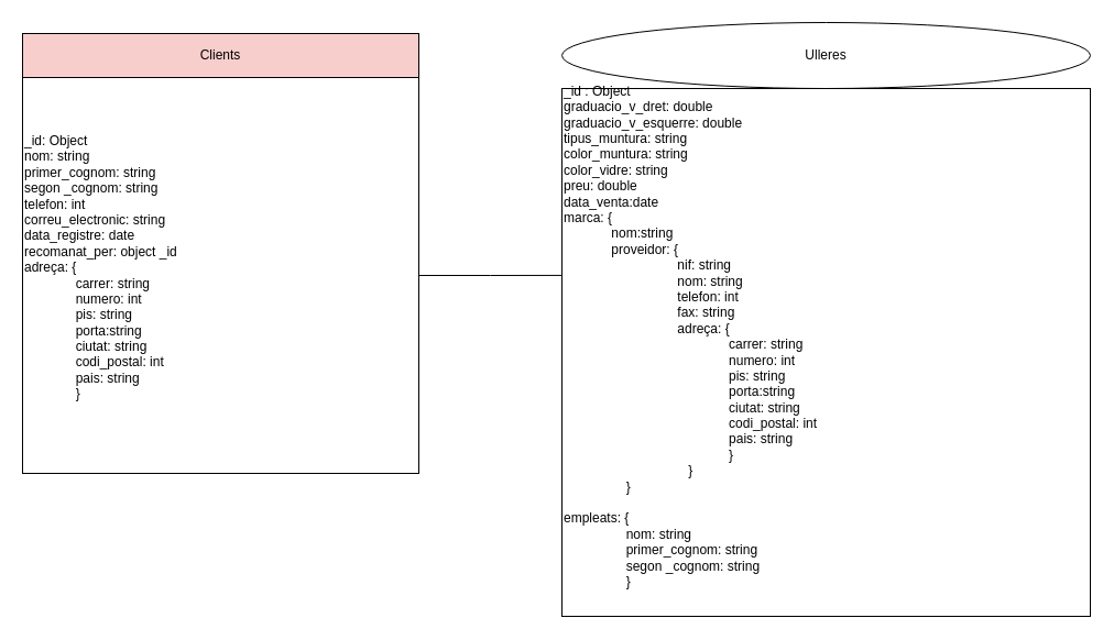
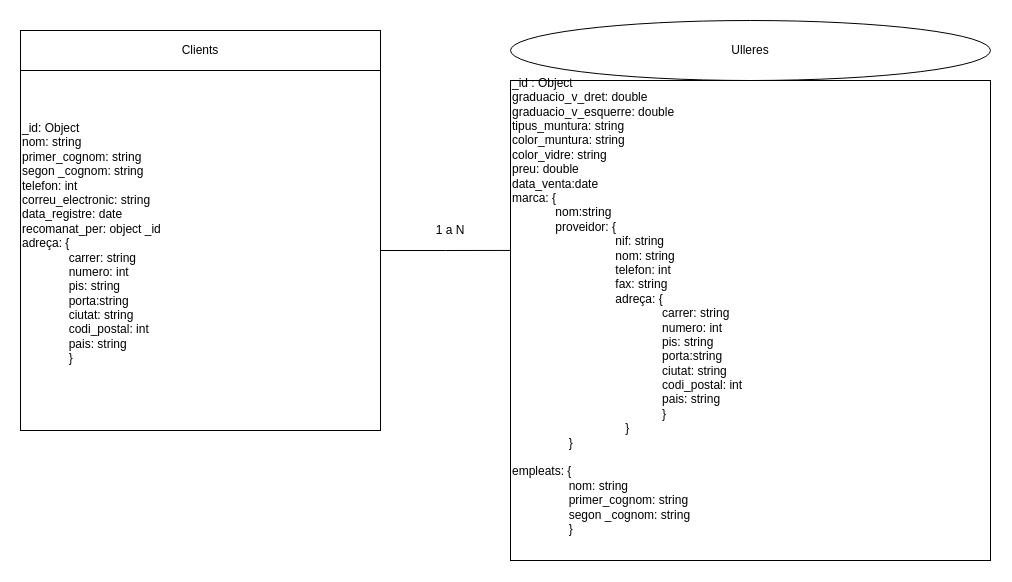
  <mxCell id="0" />
  <mxCell id="1" parent="0" />
- <mxCell id="2" value="Clients" style="rounded=0;whiteSpace=wrap;html=1;fillColor=#f8cecc;" vertex="1" parent="1"><mxGeometry x="20" y="30" width="360" height="40" as="geometry" /></mxCell>
+ <mxCell id="2" value="Clients" style="rounded=0;whiteSpace=wrap;html=1;" vertex="1" parent="1"><mxGeometry x="20" y="30" width="360" height="40" as="geometry" /></mxCell>
  <mxCell id="3" value="Ulleres" style="ellipse;whiteSpace=wrap;html=1;" vertex="1" parent="1"><mxGeometry x="510" y="20" width="480" height="60" as="geometry" /></mxCell>
  <mxCell id="4" style="edgeStyle=orthogonalEdgeStyle;rounded=0;orthogonalLoop=1;jettySize=auto;html=1;entryX=0.021;entryY=0.354;entryDx=0;entryDy=0;entryPerimeter=0;" edge="1" parent="1" source="5" target="6"><mxGeometry relative="1" as="geometry" /></mxCell>
  <mxCell id="5" value="_id: Object&lt;br&gt;nom: string&lt;br&gt;primer_cognom: string&lt;br&gt;segon _cognom: string&lt;br&gt;telefon: int&lt;br&gt;correu_electronic: string&lt;br&gt;data_registre: date&lt;br&gt;recomanat_per: object _id&lt;br&gt;adreça: {&lt;br&gt;&amp;nbsp; &amp;nbsp; &amp;nbsp; &amp;nbsp; &amp;nbsp; &amp;nbsp; &amp;nbsp; carrer: string&lt;br&gt;&amp;nbsp; &amp;nbsp; &amp;nbsp; &amp;nbsp; &amp;nbsp; &amp;nbsp; &amp;nbsp; numero: int&lt;br&gt;&amp;nbsp; &amp;nbsp; &amp;nbsp; &amp;nbsp; &amp;nbsp; &amp;nbsp; &amp;nbsp; pis: string&lt;br&gt;&amp;nbsp; &amp;nbsp; &amp;nbsp; &amp;nbsp; &amp;nbsp; &amp;nbsp; &amp;nbsp; porta:string&lt;br&gt;&amp;nbsp; &amp;nbsp; &amp;nbsp; &amp;nbsp; &amp;nbsp; &amp;nbsp; &amp;nbsp; ciutat: string&lt;br&gt;&amp;nbsp; &amp;nbsp; &amp;nbsp; &amp;nbsp; &amp;nbsp; &amp;nbsp; &amp;nbsp; codi_postal: int&lt;br&gt;&amp;nbsp; &amp;nbsp; &amp;nbsp; &amp;nbsp; &amp;nbsp; &amp;nbsp; &amp;nbsp; pais: string&lt;br&gt;&amp;nbsp; &amp;nbsp; &amp;nbsp; &amp;nbsp; &amp;nbsp; &amp;nbsp; &amp;nbsp; }&lt;br&gt;&amp;nbsp; &amp;nbsp; &amp;nbsp; &amp;nbsp; &amp;nbsp; &amp;nbsp; &amp;nbsp;" style="whiteSpace=wrap;html=1;aspect=fixed;align=left;" vertex="1" parent="1"><mxGeometry x="20" y="70" width="360" height="360" as="geometry" /></mxCell>
  <mxCell id="6" value="_id : Object&lt;br&gt;graduacio_v_dret: double&lt;br&gt;graduacio_v_esquerre: double&lt;br&gt;tipus_muntura: string&lt;br&gt;color_muntura: string&lt;br&gt;color_vidre: string&lt;br&gt;preu: double&lt;br&gt;data_venta:date&lt;br&gt;marca: {&lt;br&gt;&amp;nbsp; &amp;nbsp; &amp;nbsp; &amp;nbsp; &amp;nbsp; &amp;nbsp; &amp;nbsp;nom:string&lt;br&gt;&amp;nbsp; &amp;nbsp; &amp;nbsp; &amp;nbsp; &amp;nbsp; &amp;nbsp; &amp;nbsp;proveidor: {&lt;br&gt;&amp;nbsp; &amp;nbsp; &amp;nbsp; &amp;nbsp; &amp;nbsp; &amp;nbsp; &amp;nbsp; &amp;nbsp; &amp;nbsp; &amp;nbsp; &amp;nbsp; &amp;nbsp; &amp;nbsp; &amp;nbsp; &amp;nbsp; &amp;nbsp;nif: string&lt;br&gt;&amp;nbsp; &amp;nbsp; &amp;nbsp; &amp;nbsp; &amp;nbsp; &amp;nbsp; &amp;nbsp; &amp;nbsp; &amp;nbsp; &amp;nbsp; &amp;nbsp; &amp;nbsp; &amp;nbsp; &amp;nbsp; &amp;nbsp; &amp;nbsp;nom: string&lt;br&gt;&amp;nbsp; &amp;nbsp; &amp;nbsp; &amp;nbsp; &amp;nbsp; &amp;nbsp; &amp;nbsp; &amp;nbsp; &amp;nbsp; &amp;nbsp; &amp;nbsp; &amp;nbsp; &amp;nbsp; &amp;nbsp; &amp;nbsp; &amp;nbsp;telefon: int&lt;br&gt;&amp;nbsp; &amp;nbsp; &amp;nbsp; &amp;nbsp; &amp;nbsp; &amp;nbsp; &amp;nbsp; &amp;nbsp; &amp;nbsp; &amp;nbsp; &amp;nbsp; &amp;nbsp; &amp;nbsp; &amp;nbsp; &amp;nbsp; &amp;nbsp;fax: string&lt;br&gt;&amp;nbsp; &amp;nbsp; &amp;nbsp; &amp;nbsp; &amp;nbsp; &amp;nbsp; &amp;nbsp; &amp;nbsp; &amp;nbsp; &amp;nbsp; &amp;nbsp; &amp;nbsp; &amp;nbsp; &amp;nbsp; &amp;nbsp; &amp;nbsp;adreça: {&lt;br&gt;&amp;nbsp; &amp;nbsp; &amp;nbsp; &amp;nbsp; &amp;nbsp; &amp;nbsp; &amp;nbsp; &amp;nbsp; &amp;nbsp; &amp;nbsp; &amp;nbsp; &amp;nbsp; &amp;nbsp; &amp;nbsp; &amp;nbsp; &amp;nbsp; &amp;nbsp; &amp;nbsp; &amp;nbsp; &amp;nbsp; &amp;nbsp; &amp;nbsp; &amp;nbsp;carrer: string&lt;br&gt;&amp;nbsp; &amp;nbsp; &amp;nbsp; &amp;nbsp; &amp;nbsp; &amp;nbsp; &amp;nbsp; &amp;nbsp; &amp;nbsp; &amp;nbsp; &amp;nbsp; &amp;nbsp; &amp;nbsp; &amp;nbsp; &amp;nbsp; &amp;nbsp; &amp;nbsp; &amp;nbsp; &amp;nbsp; &amp;nbsp; &amp;nbsp; &amp;nbsp; &amp;nbsp;numero: int&lt;br&gt;&amp;nbsp; &amp;nbsp; &amp;nbsp; &amp;nbsp; &amp;nbsp; &amp;nbsp; &amp;nbsp; &amp;nbsp; &amp;nbsp; &amp;nbsp; &amp;nbsp; &amp;nbsp; &amp;nbsp; &amp;nbsp; &amp;nbsp; &amp;nbsp; &amp;nbsp; &amp;nbsp; &amp;nbsp; &amp;nbsp; &amp;nbsp; &amp;nbsp; &amp;nbsp;pis: string&lt;br&gt;&amp;nbsp; &amp;nbsp; &amp;nbsp; &amp;nbsp; &amp;nbsp; &amp;nbsp; &amp;nbsp; &amp;nbsp; &amp;nbsp; &amp;nbsp; &amp;nbsp; &amp;nbsp; &amp;nbsp; &amp;nbsp; &amp;nbsp; &amp;nbsp; &amp;nbsp; &amp;nbsp; &amp;nbsp; &amp;nbsp; &amp;nbsp; &amp;nbsp; &amp;nbsp;porta:string&lt;br&gt;&amp;nbsp; &amp;nbsp; &amp;nbsp; &amp;nbsp; &amp;nbsp; &amp;nbsp; &amp;nbsp; &amp;nbsp; &amp;nbsp; &amp;nbsp; &amp;nbsp; &amp;nbsp; &amp;nbsp; &amp;nbsp; &amp;nbsp; &amp;nbsp; &amp;nbsp; &amp;nbsp; &amp;nbsp; &amp;nbsp; &amp;nbsp; &amp;nbsp; &amp;nbsp;ciutat: string&lt;br&gt;&amp;nbsp; &amp;nbsp; &amp;nbsp; &amp;nbsp; &amp;nbsp; &amp;nbsp; &amp;nbsp; &amp;nbsp; &amp;nbsp; &amp;nbsp; &amp;nbsp; &amp;nbsp; &amp;nbsp; &amp;nbsp; &amp;nbsp; &amp;nbsp; &amp;nbsp; &amp;nbsp; &amp;nbsp; &amp;nbsp; &amp;nbsp; &amp;nbsp; &amp;nbsp;codi_postal: int&lt;br&gt;&amp;nbsp; &amp;nbsp; &amp;nbsp; &amp;nbsp; &amp;nbsp; &amp;nbsp; &amp;nbsp; &amp;nbsp; &amp;nbsp; &amp;nbsp; &amp;nbsp; &amp;nbsp; &amp;nbsp; &amp;nbsp; &amp;nbsp; &amp;nbsp; &amp;nbsp; &amp;nbsp; &amp;nbsp; &amp;nbsp; &amp;nbsp; &amp;nbsp; &amp;nbsp;pais: string&lt;br&gt;&amp;nbsp; &amp;nbsp; &amp;nbsp; &amp;nbsp; &amp;nbsp; &amp;nbsp; &amp;nbsp; &amp;nbsp; &amp;nbsp; &amp;nbsp; &amp;nbsp; &amp;nbsp; &amp;nbsp; &amp;nbsp; &amp;nbsp; &amp;nbsp; &amp;nbsp; &amp;nbsp; &amp;nbsp; &amp;nbsp; &amp;nbsp; &amp;nbsp; &amp;nbsp;}&lt;br&gt;&amp;nbsp; &amp;nbsp; &amp;nbsp; &amp;nbsp; &amp;nbsp; &amp;nbsp; &amp;nbsp; &amp;nbsp; &amp;nbsp; &amp;nbsp; &amp;nbsp; &amp;nbsp; &amp;nbsp; &amp;nbsp; &amp;nbsp; &amp;nbsp; &amp;nbsp; }&lt;br&gt;&amp;nbsp; &amp;nbsp; &amp;nbsp; &amp;nbsp; &amp;nbsp; &amp;nbsp; &amp;nbsp; &amp;nbsp; &amp;nbsp;}&lt;br&gt;&lt;br&gt;empleats: {&lt;br&gt;&amp;nbsp; &amp;nbsp; &amp;nbsp; &amp;nbsp; &amp;nbsp; &amp;nbsp; &amp;nbsp; &amp;nbsp; &amp;nbsp;nom: string&lt;br&gt;&amp;nbsp; &amp;nbsp; &amp;nbsp; &amp;nbsp; &amp;nbsp; &amp;nbsp; &amp;nbsp; &amp;nbsp; &amp;nbsp;primer_cognom: string&lt;br&gt;&amp;nbsp; &amp;nbsp; &amp;nbsp; &amp;nbsp; &amp;nbsp; &amp;nbsp; &amp;nbsp; &amp;nbsp; &amp;nbsp;segon _cognom: string&lt;br&gt;&amp;nbsp; &amp;nbsp; &amp;nbsp; &amp;nbsp; &amp;nbsp; &amp;nbsp; &amp;nbsp; &amp;nbsp; &amp;nbsp;}&lt;br&gt;&lt;br&gt;&amp;nbsp; &amp;nbsp; &amp;nbsp; &amp;nbsp; &amp;nbsp; &amp;nbsp; &amp;nbsp; &amp;nbsp; &amp;nbsp; &amp;nbsp; &amp;nbsp; &amp;nbsp; &amp;nbsp; &amp;nbsp; &amp;nbsp; &amp;nbsp; &amp;nbsp; &amp;nbsp; &amp;nbsp; &amp;nbsp; &amp;nbsp; &amp;nbsp; &amp;nbsp; &amp;nbsp; &amp;nbsp; &amp;nbsp; &amp;nbsp; &amp;nbsp; &amp;nbsp; &amp;nbsp; &amp;nbsp;&amp;nbsp;" style="whiteSpace=wrap;html=1;aspect=fixed;align=left;" vertex="1" parent="1"><mxGeometry x="510" y="80" width="480" height="480" as="geometry" /></mxCell>
+ <mxCell id="7" value="1 a N" style="text;html=1;strokeColor=none;fillColor=none;align=center;verticalAlign=middle;whiteSpace=wrap;rounded=0;" vertex="1" parent="1"><mxGeometry x="430" y="220" width="40" height="20" as="geometry" /></mxCell>
